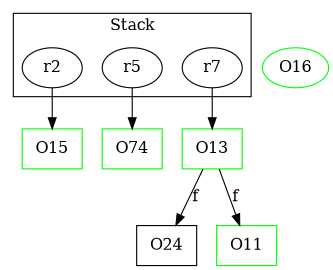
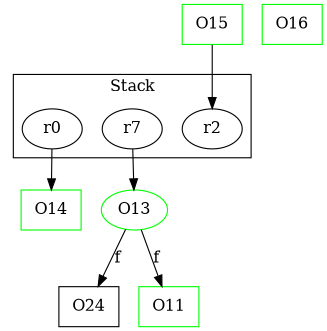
  digraph {
    rankDir=LR
    node [color=green shape=box]
    r2 [color="" shape=""]
-   r0 [label=r5 color="" shape=""]
+   r0 [color="" shape=""]
    n3 [label=r7 color="" shape=""]
    O15
-   O14 [label=O74]
-   O13
+   O14
+   O13 [shape=ellipse]
    O24 [color=black]
    n8 [label=O11]
-   O16 [shape=ellipse]
+   O16
    subgraph cluster_1 {
      label=Stack
      r2
      r0
      n3
    }
-   r2 -> O15
+   O15 -> r2
    r0 -> O14
    n3 -> O13
    O13 -> O24 [label=f weight=0.2]
    O13 -> n8 [label=f weight=0.2]
  }
